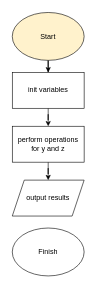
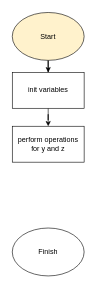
  <mxCell id="0" />
  <mxCell id="1" parent="0" />
  <mxCell id="2" value="" style="edgeStyle=orthogonalEdgeStyle;rounded=0;orthogonalLoop=1;jettySize=auto;html=1;" edge="1" parent="1" source="3" target="5"><mxGeometry relative="1" as="geometry" /></mxCell>
  <mxCell id="3" value="Start" style="ellipse;whiteSpace=wrap;html=1;fillColor=#fff2cc;" vertex="1" parent="1"><mxGeometry x="20" y="20" width="120" height="80" as="geometry" /></mxCell>
  <mxCell id="4" value="" style="edgeStyle=orthogonalEdgeStyle;rounded=0;orthogonalLoop=1;jettySize=auto;html=1;" edge="1" parent="1" source="5" target="7"><mxGeometry relative="1" as="geometry" /></mxCell>
  <mxCell id="5" value="init variables" style="whiteSpace=wrap;html=1;" vertex="1" parent="1"><mxGeometry x="20" y="120" width="120" height="60" as="geometry" /></mxCell>
- <mxCell id="6" value="" style="edgeStyle=orthogonalEdgeStyle;rounded=0;orthogonalLoop=1;jettySize=auto;html=1;" edge="1" parent="1" source="7" target="8"><mxGeometry relative="1" as="geometry" /></mxCell>
  <mxCell id="7" value="perform operations for y and z" style="whiteSpace=wrap;html=1;" vertex="1" parent="1"><mxGeometry x="20" y="210" width="120" height="60" as="geometry" /></mxCell>
- <mxCell id="8" value="output results" style="shape=parallelogram;perimeter=parallelogramPerimeter;whiteSpace=wrap;html=1;fixedSize=1;" vertex="1" parent="1"><mxGeometry x="20" y="300" width="120" height="60" as="geometry" /></mxCell>
  <mxCell id="9" value="Finish" style="ellipse;whiteSpace=wrap;html=1;" vertex="1" parent="1"><mxGeometry x="20" y="380" width="120" height="80" as="geometry" /></mxCell>
